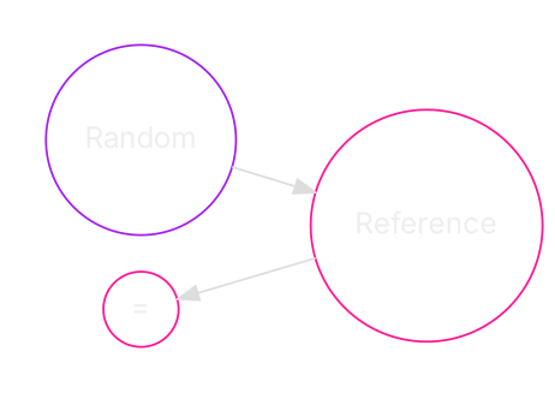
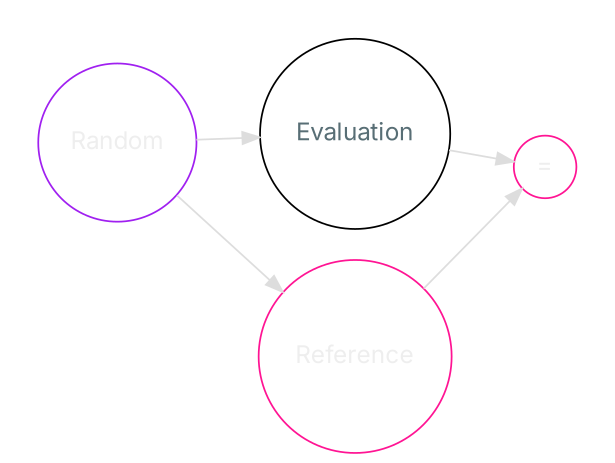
  digraph {
    rankdir=LR
    node [color=deeppink fillcolor="#ffffff" fontcolor="#eeeeee" fontname="Inter,Arial" shape=circle style="rounded,filled"]
    edge [color="#dddddd" fontcolor="#000000" fontname="Inter,Arial" fontsize=11]
    n1 [color=purple label=Random]
+   Evaluation [color=black fontcolor="#586E75"]
    n3 [label="="]
    Reference
    subgraph cluster_1 {
      color=transparent
      n1
+     Evaluation
      n3
    }
+   n1 -> Evaluation
    n1 -> Reference
+   Evaluation -> n3
    Reference -> n3
  }
